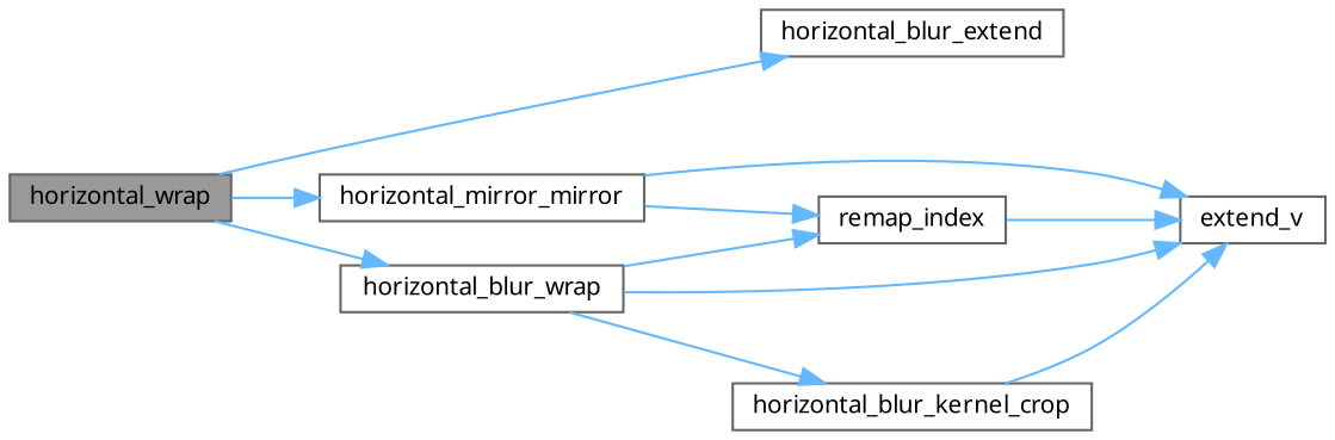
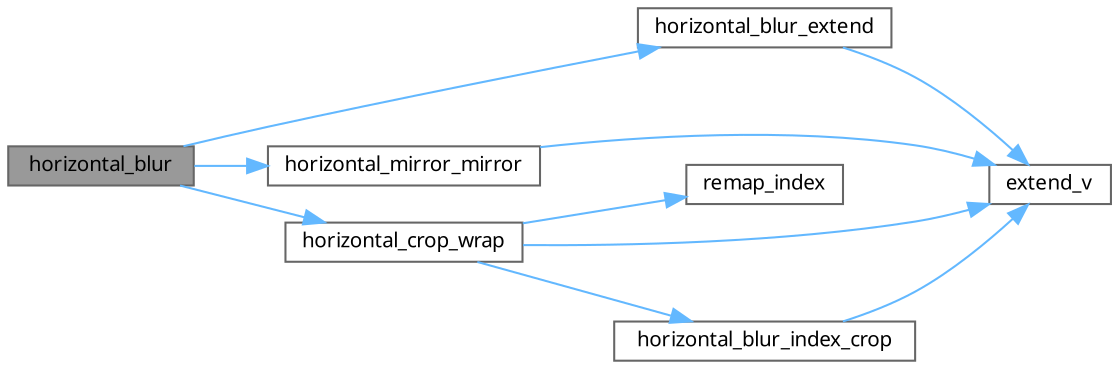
  digraph {
    rankdir=LR
    node [color=grey40 fillcolor=white fontname=Verdana fontsize=10 shape=box style=filled]
    edge [color=steelblue1 fontname=Verdana fontsize=10 labelfontname=Verdana labelfontsize=10 style=solid]
-   n1 [color=gray40 fillcolor=grey60 fontcolor=black height=0.2 label=horizontal_wrap width=0.4]
+   n1 [color=gray40 fillcolor=grey60 fontcolor=black height=0.2 label=horizontal_blur width=0.4]
    n2 [height=0.2 label=horizontal_blur_extend width=0.4]
    n3 [height=0.2 label=horizontal_mirror_mirror width=0.4]
-   n4 [height=0.2 label=horizontal_blur_wrap width=0.4]
+   n4 [height=0.2 label=horizontal_crop_wrap width=0.4]
    n5 [height=0.2 label=extend_v width=0.4]
-   n6 [height=0.2 label=horizontal_blur_kernel_crop width=0.4]
+   n6 [height=0.2 label=horizontal_blur_index_crop width=0.4]
    n7 [height=0.2 label=remap_index width=0.4]
    n1 -> n2
    n1 -> n3
    n1 -> n4
-   n7 -> n5
+   n2 -> n5
    n3 -> n5
-   n3 -> n7
    n4 -> n5
    n4 -> n6
    n4 -> n7
    n6 -> n5
  }
